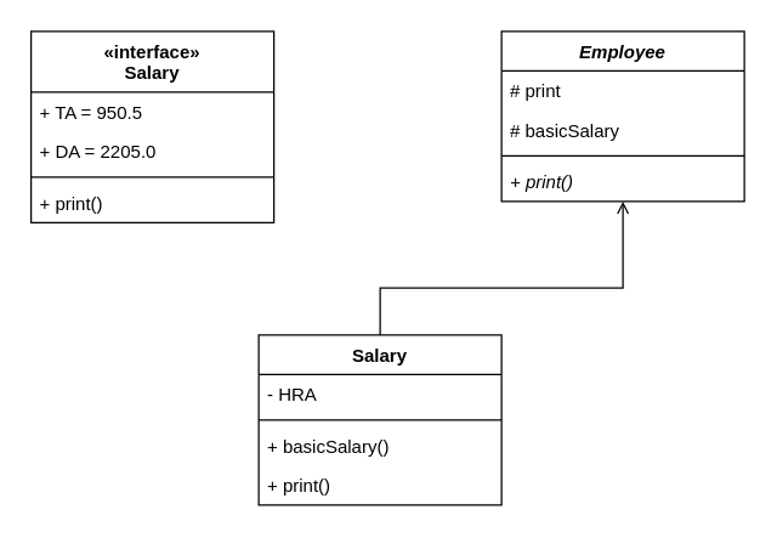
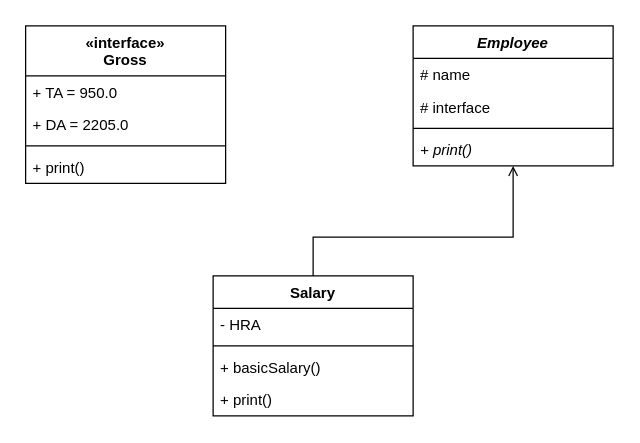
  <mxCell id="0" />
  <mxCell id="1" parent="0" />
- <mxCell id="2" value="«interface»&#10;Salary" style="swimlane;fontStyle=1;align=center;verticalAlign=top;childLayout=stackLayout;horizontal=1;startSize=40;horizontalStack=0;resizeParent=1;resizeParentMax=0;resizeLast=0;collapsible=1;marginBottom=0;" parent="1" vertex="1"><mxGeometry x="20" y="20" width="160" height="126" as="geometry" /></mxCell>
- <mxCell id="3" value="+ TA = 950.5" style="text;strokeColor=none;fillColor=none;align=left;verticalAlign=top;spacingLeft=4;spacingRight=4;overflow=hidden;rotatable=0;points=[[0,0.5],[1,0.5]];portConstraint=eastwest;" parent="2" vertex="1"><mxGeometry y="40" width="160" height="26" as="geometry" /></mxCell>
+ <mxCell id="2" value="«interface»&#10;Gross" style="swimlane;fontStyle=1;align=center;verticalAlign=top;childLayout=stackLayout;horizontal=1;startSize=40;horizontalStack=0;resizeParent=1;resizeParentMax=0;resizeLast=0;collapsible=1;marginBottom=0;" parent="1" vertex="1"><mxGeometry x="20" y="20" width="160" height="126" as="geometry" /></mxCell>
+ <mxCell id="3" value="+ TA = 950.0" style="text;strokeColor=none;fillColor=none;align=left;verticalAlign=top;spacingLeft=4;spacingRight=4;overflow=hidden;rotatable=0;points=[[0,0.5],[1,0.5]];portConstraint=eastwest;" parent="2" vertex="1"><mxGeometry y="40" width="160" height="26" as="geometry" /></mxCell>
  <mxCell id="4" value="+ DA = 2205.0&#10;" style="text;strokeColor=none;fillColor=none;align=left;verticalAlign=top;spacingLeft=4;spacingRight=4;overflow=hidden;rotatable=0;points=[[0,0.5],[1,0.5]];portConstraint=eastwest;" parent="2" vertex="1"><mxGeometry y="66" width="160" height="26" as="geometry" /></mxCell>
  <mxCell id="5" value="" style="line;strokeWidth=1;fillColor=none;align=left;verticalAlign=middle;spacingTop=-1;spacingLeft=3;spacingRight=3;rotatable=0;labelPosition=right;points=[];portConstraint=eastwest;" parent="2" vertex="1"><mxGeometry y="92" width="160" height="8" as="geometry" /></mxCell>
  <mxCell id="6" value="+ print()" style="text;strokeColor=none;fillColor=none;align=left;verticalAlign=top;spacingLeft=4;spacingRight=4;overflow=hidden;rotatable=0;points=[[0,0.5],[1,0.5]];portConstraint=eastwest;" parent="2" vertex="1"><mxGeometry y="100" width="160" height="26" as="geometry" /></mxCell>
  <mxCell id="7" style="edgeStyle=orthogonalEdgeStyle;rounded=0;orthogonalLoop=1;jettySize=auto;html=1;exitX=0.5;exitY=0;exitDx=0;exitDy=0;endArrow=open;" parent="1" source="8" target="13" edge="1"><mxGeometry relative="1" as="geometry"><Array as="points"><mxPoint x="250" y="189" /><mxPoint x="410" y="189" /></Array></mxGeometry></mxCell>
  <mxCell id="8" value="Salary" style="swimlane;fontStyle=1;align=center;verticalAlign=top;childLayout=stackLayout;horizontal=1;startSize=26;horizontalStack=0;resizeParent=1;resizeParentMax=0;resizeLast=0;collapsible=1;marginBottom=0;" parent="1" vertex="1"><mxGeometry x="170" y="220" width="160" height="112" as="geometry" /></mxCell>
  <mxCell id="9" value="- HRA" style="text;strokeColor=none;fillColor=none;align=left;verticalAlign=top;spacingLeft=4;spacingRight=4;overflow=hidden;rotatable=0;points=[[0,0.5],[1,0.5]];portConstraint=eastwest;" parent="8" vertex="1"><mxGeometry y="26" width="160" height="26" as="geometry" /></mxCell>
  <mxCell id="10" value="" style="line;strokeWidth=1;fillColor=none;align=left;verticalAlign=middle;spacingTop=-1;spacingLeft=3;spacingRight=3;rotatable=0;labelPosition=right;points=[];portConstraint=eastwest;" parent="8" vertex="1"><mxGeometry y="52" width="160" height="8" as="geometry" /></mxCell>
  <mxCell id="11" value="+ basicSalary()" style="text;strokeColor=none;fillColor=none;align=left;verticalAlign=top;spacingLeft=4;spacingRight=4;overflow=hidden;rotatable=0;points=[[0,0.5],[1,0.5]];portConstraint=eastwest;" vertex="1" parent="8"><mxGeometry y="60" width="160" height="26" as="geometry" /></mxCell>
  <mxCell id="12" value="+ print()" style="text;strokeColor=none;fillColor=none;align=left;verticalAlign=top;spacingLeft=4;spacingRight=4;overflow=hidden;rotatable=0;points=[[0,0.5],[1,0.5]];portConstraint=eastwest;" parent="8" vertex="1"><mxGeometry y="86" width="160" height="26" as="geometry" /></mxCell>
  <mxCell id="13" value="Employee" style="swimlane;fontStyle=3;align=center;verticalAlign=top;childLayout=stackLayout;horizontal=1;startSize=26;horizontalStack=0;resizeParent=1;resizeParentMax=0;resizeLast=0;collapsible=1;marginBottom=0;" parent="1" vertex="1"><mxGeometry x="330" y="20" width="160" height="112" as="geometry"><mxRectangle x="470" y="98" width="70" height="26" as="alternateBounds" /></mxGeometry></mxCell>
- <mxCell id="14" value="# print" style="text;strokeColor=none;fillColor=none;align=left;verticalAlign=top;spacingLeft=4;spacingRight=4;overflow=hidden;rotatable=0;points=[[0,0.5],[1,0.5]];portConstraint=eastwest;" parent="13" vertex="1"><mxGeometry y="26" width="160" height="26" as="geometry" /></mxCell>
- <mxCell id="15" value="# basicSalary" style="text;strokeColor=none;fillColor=none;align=left;verticalAlign=top;spacingLeft=4;spacingRight=4;overflow=hidden;rotatable=0;points=[[0,0.5],[1,0.5]];portConstraint=eastwest;" parent="13" vertex="1"><mxGeometry y="52" width="160" height="26" as="geometry" /></mxCell>
+ <mxCell id="14" value="# name" style="text;strokeColor=none;fillColor=none;align=left;verticalAlign=top;spacingLeft=4;spacingRight=4;overflow=hidden;rotatable=0;points=[[0,0.5],[1,0.5]];portConstraint=eastwest;" parent="13" vertex="1"><mxGeometry y="26" width="160" height="26" as="geometry" /></mxCell>
+ <mxCell id="15" value="# interface" style="text;strokeColor=none;fillColor=none;align=left;verticalAlign=top;spacingLeft=4;spacingRight=4;overflow=hidden;rotatable=0;points=[[0,0.5],[1,0.5]];portConstraint=eastwest;" parent="13" vertex="1"><mxGeometry y="52" width="160" height="26" as="geometry" /></mxCell>
  <mxCell id="16" value="" style="line;strokeWidth=1;fillColor=none;align=left;verticalAlign=middle;spacingTop=-1;spacingLeft=3;spacingRight=3;rotatable=0;labelPosition=right;points=[];portConstraint=eastwest;" parent="13" vertex="1"><mxGeometry y="78" width="160" height="8" as="geometry" /></mxCell>
  <mxCell id="17" value="+ print()" style="text;strokeColor=none;fillColor=none;align=left;verticalAlign=top;spacingLeft=4;spacingRight=4;overflow=hidden;rotatable=0;points=[[0,0.5],[1,0.5]];portConstraint=eastwest;fontStyle=2" parent="13" vertex="1"><mxGeometry y="86" width="160" height="26" as="geometry" /></mxCell>
